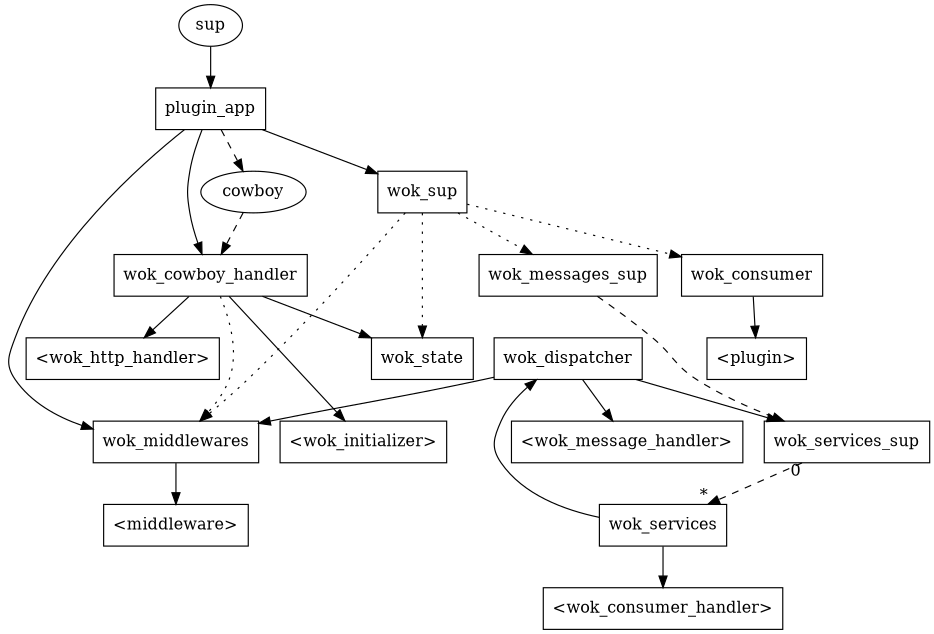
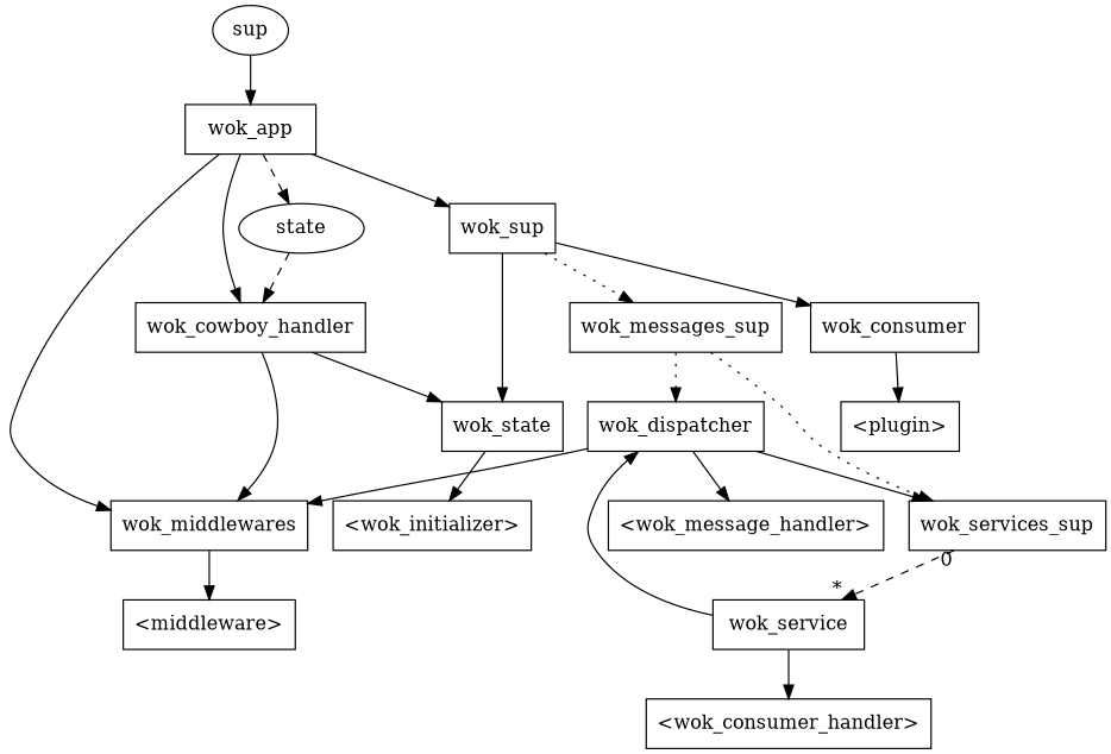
  digraph {
    splines=true
    node [shape=box]
    n1 [label=sup shape=oval]
-   wok_app [label=plugin_app]
-   cowboy [shape=oval]
+   wok_app
+   cowboy [shape=oval label=state]
    wok_cowboy_handler
    wok_sup
    wok_middlewares
    wok_state
-   "<wok_http_handler>"
    wok_messages_sup
    n10 [label=wok_consumer]
    "<middleware>"
    wok_dispatcher
    wok_services_sup
    "<plugin>"
    "<wok_initializer>"
    "<wok_message_handler>"
-   wok_service [label=wok_services]
+   wok_service
    "<wok_consumer_handler>"
    n1 -> wok_app
    wok_app -> cowboy [style=dashed]
    wok_app -> wok_cowboy_handler
    wok_app -> wok_sup
    wok_app -> wok_middlewares
    cowboy -> wok_cowboy_handler [style=dashed]
-   wok_cowboy_handler -> wok_middlewares [style=dotted]
+   wok_cowboy_handler -> wok_middlewares
    wok_cowboy_handler -> wok_state
-   wok_cowboy_handler -> "<wok_http_handler>"
-   wok_sup -> wok_middlewares [style=dotted]
-   wok_sup -> wok_state [style=dotted]
+   wok_sup -> wok_state [style=solid]
    wok_sup -> wok_messages_sup [style=dotted]
-   wok_sup -> n10 [style=dotted]
+   wok_sup -> n10 [style=solid]
    wok_middlewares -> "<middleware>"
-   wok_cowboy_handler -> "<wok_initializer>"
-   wok_messages_sup -> wok_services_sup [style=dashed]
+   wok_state -> "<wok_initializer>"
+   wok_messages_sup -> wok_dispatcher [style=dotted]
+   wok_messages_sup -> wok_services_sup [style=dotted]
    n10 -> "<plugin>"
    wok_dispatcher -> wok_middlewares
    wok_dispatcher -> wok_services_sup
    wok_dispatcher -> "<wok_message_handler>"
    wok_services_sup -> wok_service [headlabel="*" style=dashed taillabel=0]
    wok_service -> wok_dispatcher
    wok_service -> "<wok_consumer_handler>"
  }
